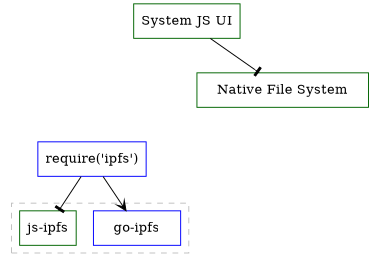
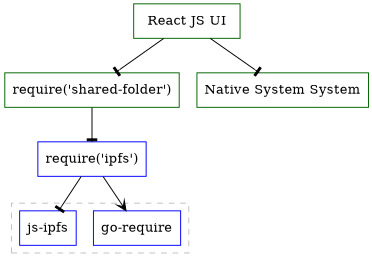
  digraph {
    node [color=darkgreen shape=box]
    edge [arrowhead=tee]
-   n1 [color=blue label="go-ipfs"]
-   n2 [label="js-ipfs"]
-   n3 [label="System JS UI"]
-   n5 [label="Native File System"]
+   n1 [color=blue label="go-require"]
+   n2 [color=blue label="js-ipfs"]
+   n3 [label="React JS UI"]
+   n4 [label="require('shared-folder')"]
+   n5 [label="Native System System"]
    n6 [color=blue label="require('ipfs')"]
    subgraph cluster_1 {
      color=gray
      style=dashed
      n1
      n2
    }
+   n3 -> n4
    n3 -> n5
+   n4 -> n6
    n6 -> n1 [arrowhead=vee]
    n6 -> n2
  }
